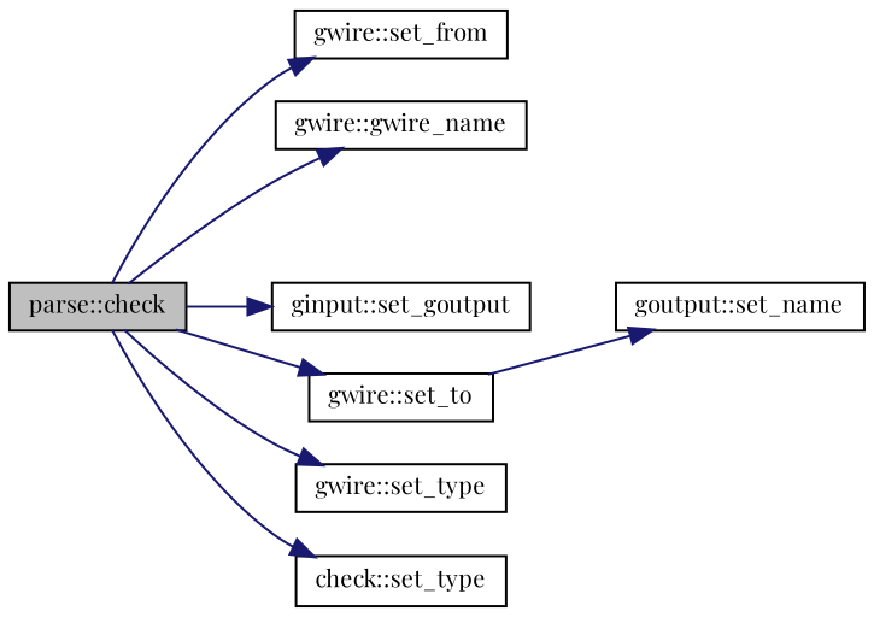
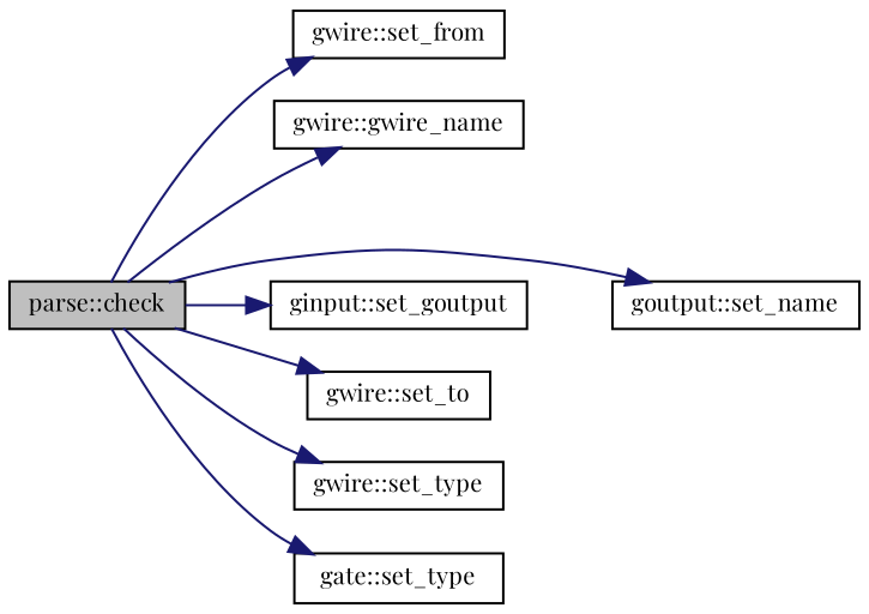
  digraph {
    fontname="Playfair Display"
    rankdir=LR
    node [color=black fillcolor=white fontname="Playfair Display" fontsize=10 shape=record style=filled]
    edge [color=midnightblue fontname="Playfair Display" fontsize=10 labelfontname="FreeSans.ttf" labelfontsize=10 style=solid]
    n1 [fillcolor=grey75 fontcolor=black height=0.2 label="parse::check" width=0.4]
    n2 [height=0.2 label="gwire::set_from" width=0.4]
    n3 [height=0.2 label="gwire::gwire_name" width=0.4]
    n4 [height=0.2 label="goutput::set_name" width=0.4]
    n5 [height=0.2 label="ginput::set_goutput" width=0.4]
    n6 [height=0.2 label="gwire::set_to" width=0.4]
    n7 [height=0.2 label="gwire::set_type" width=0.4]
-   n8 [height=0.2 label="check::set_type" width=0.4]
+   n8 [height=0.2 label="gate::set_type" width=0.4]
    n1 -> n2
    n1 -> n3
-   n6 -> n4
+   n1 -> n4
    n1 -> n5
    n1 -> n6
    n1 -> n7
    n1 -> n8
  }
